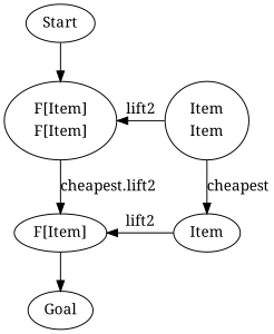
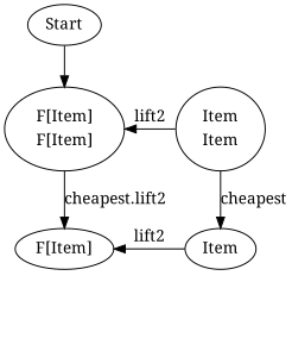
  digraph {
    fontname="Noto Serif"
    node [fontname="Noto Serif"]
    edge [fontname="Noto Serif"]
    n1 [group=upper label=<<table border='0' cellborder='0'><tr><td>F[Item]</td></tr><tr><td>F[Item]</td></tr></table>>]
    n2 [group=lower label=<<table border='0' cellborder='0'><tr><td>Item</td></tr><tr><td>Item</td></tr></table>>]
    n3 [group=upper label="F[Item]"]
    n4 [group=lower label=Item]
    Start
-   Goal
    subgraph sub_1 {
      rank=same
      n1
      n2
    }
    subgraph sub_2 {
      rank=same
      n3
      n4
    }
    n1 -> n2 [dir=back label=lift2]
    n1 -> n3 [label="cheapest.lift2"]
    n2 -> n4 [label=cheapest]
    n3 -> n4 [dir=back label=lift2]
-   n3 -> Goal
    Start -> n1
  }
